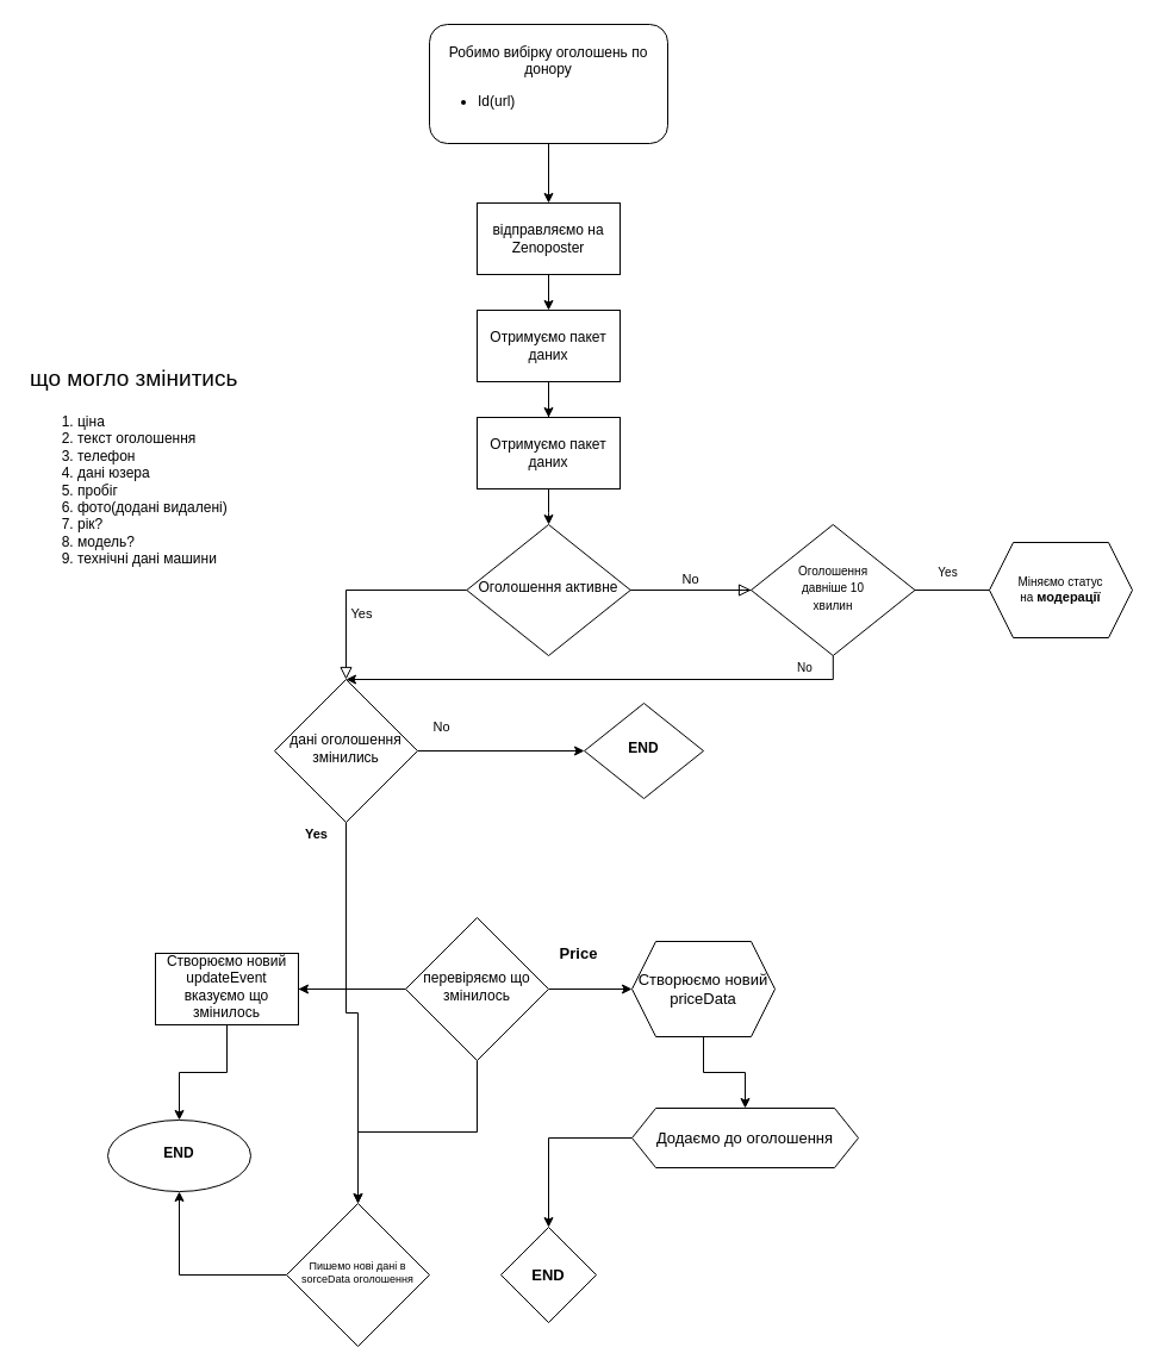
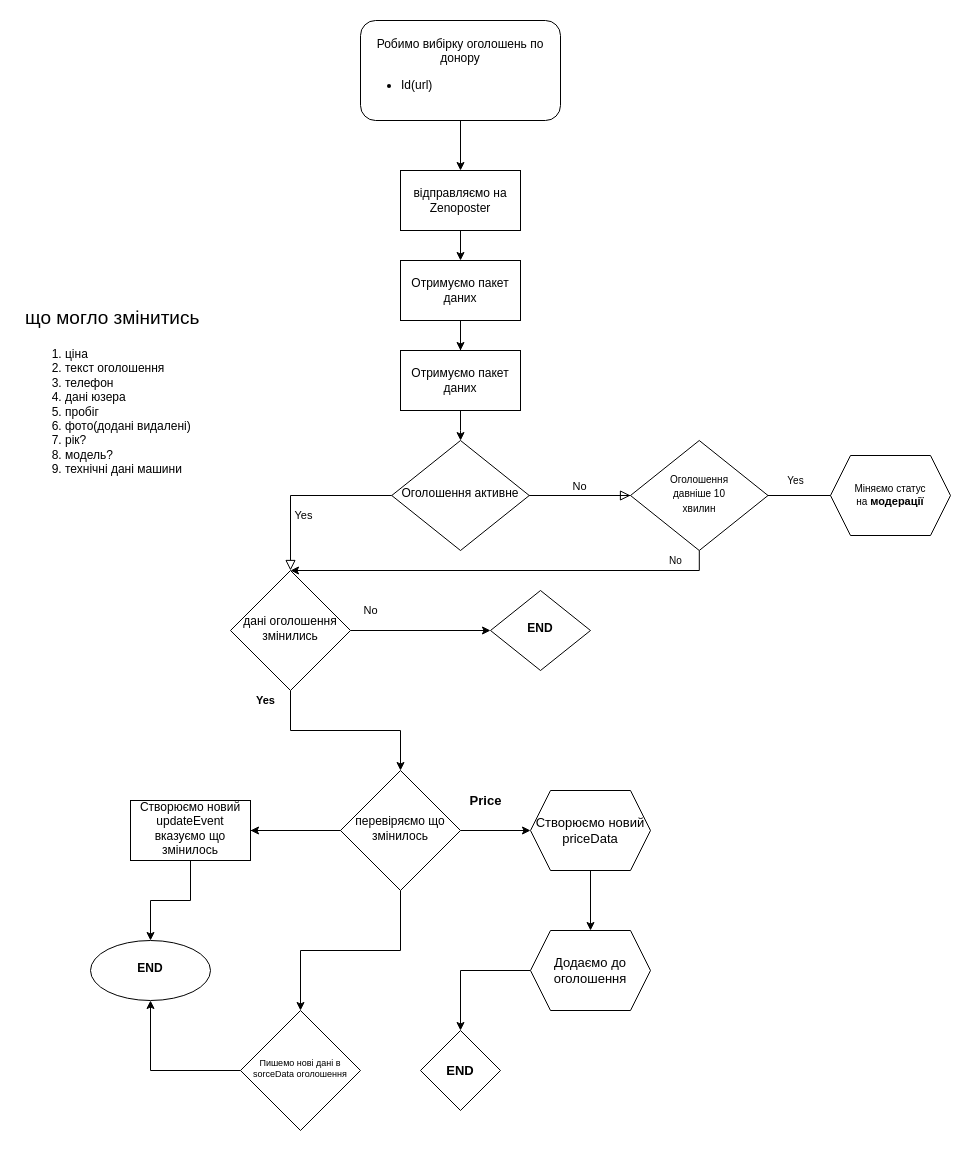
  <mxCell id="0" />
  <mxCell id="1" parent="0" />
  <mxCell id="2" value="" style="edgeStyle=orthogonalEdgeStyle;rounded=0;orthogonalLoop=1;jettySize=auto;html=1;" parent="1" source="3" target="12" edge="1"><mxGeometry relative="1" as="geometry" /></mxCell>
  <mxCell id="3" value="Робимо вибірку оголошень по донору &lt;br&gt;&lt;div align=&quot;justify&quot;&gt;&lt;ul&gt;&lt;li&gt;Id(url)&lt;/li&gt;&lt;/ul&gt;&lt;/div&gt;" style="rounded=1;whiteSpace=wrap;html=1;fontSize=12;glass=0;strokeWidth=1;shadow=0;" parent="1" vertex="1"><mxGeometry x="360" y="20" width="200" height="100" as="geometry" /></mxCell>
  <mxCell id="4" value="Yes" style="rounded=0;html=1;jettySize=auto;orthogonalLoop=1;fontSize=11;endArrow=block;endFill=0;endSize=8;strokeWidth=1;shadow=0;labelBackgroundColor=none;edgeStyle=orthogonalEdgeStyle;" parent="1" source="7" target="10" edge="1"><mxGeometry y="20" relative="1" as="geometry"><mxPoint as="offset" /></mxGeometry></mxCell>
  <mxCell id="5" value="No" style="edgeStyle=orthogonalEdgeStyle;rounded=0;html=1;jettySize=auto;orthogonalLoop=1;fontSize=11;endArrow=block;endFill=0;endSize=8;strokeWidth=1;shadow=0;labelBackgroundColor=none;" parent="1" source="7" edge="1"><mxGeometry y="10" relative="1" as="geometry"><mxPoint as="offset" /><mxPoint x="630" y="495" as="targetPoint" /></mxGeometry></mxCell>
  <mxCell id="6" value="" style="edgeStyle=orthogonalEdgeStyle;rounded=0;orthogonalLoop=1;jettySize=auto;html=1;endArrow=none;" parent="1" source="7" target="18" edge="1"><mxGeometry relative="1" as="geometry" /></mxCell>
  <mxCell id="7" value="Оголошення активне" style="rhombus;whiteSpace=wrap;html=1;shadow=0;fontFamily=Helvetica;fontSize=12;align=center;strokeWidth=1;spacing=6;spacingTop=-4;" parent="1" vertex="1"><mxGeometry x="391.25" y="440" width="137.5" height="110" as="geometry" /></mxCell>
  <mxCell id="8" value="" style="edgeStyle=orthogonalEdgeStyle;rounded=0;orthogonalLoop=1;jettySize=auto;html=1;fontSize=11;" parent="1" source="10" target="22" edge="1"><mxGeometry relative="1" as="geometry" /></mxCell>
- <mxCell id="9" value="" style="edgeStyle=orthogonalEdgeStyle;rounded=0;orthogonalLoop=1;jettySize=auto;html=1;fontSize=11;" parent="1" source="10" target="31" edge="1"><mxGeometry relative="1" as="geometry" /></mxCell>
+ <mxCell id="9" value="" style="edgeStyle=orthogonalEdgeStyle;rounded=0;orthogonalLoop=1;jettySize=auto;html=1;fontSize=11;" parent="1" source="10" target="29" edge="1"><mxGeometry relative="1" as="geometry" /></mxCell>
  <mxCell id="10" value="дані оголошення змінились" style="rhombus;whiteSpace=wrap;html=1;shadow=0;fontFamily=Helvetica;fontSize=12;align=center;strokeWidth=1;spacing=6;spacingTop=-4;" parent="1" vertex="1"><mxGeometry x="230" y="570" width="120" height="120" as="geometry" /></mxCell>
  <mxCell id="11" value="" style="edgeStyle=orthogonalEdgeStyle;rounded=0;orthogonalLoop=1;jettySize=auto;html=1;" parent="1" source="12" target="15" edge="1"><mxGeometry relative="1" as="geometry"><mxPoint x="460" y="250" as="targetPoint" /></mxGeometry></mxCell>
  <mxCell id="12" value="відправляємо на Zenoposter" style="rounded=0;whiteSpace=wrap;html=1;" parent="1" vertex="1"><mxGeometry x="400" y="170" width="120" height="60" as="geometry" /></mxCell>
  <mxCell id="13" value="" style="edgeStyle=orthogonalEdgeStyle;rounded=0;orthogonalLoop=1;jettySize=auto;html=1;startArrow=none;" parent="1" source="42" target="7" edge="1"><mxGeometry relative="1" as="geometry" /></mxCell>
  <mxCell id="14" value="" style="edgeStyle=orthogonalEdgeStyle;rounded=0;orthogonalLoop=1;jettySize=auto;html=1;" parent="1" source="15" target="42" edge="1"><mxGeometry relative="1" as="geometry" /></mxCell>
  <mxCell id="15" value="Отримуємо пакет даних" style="rounded=0;whiteSpace=wrap;html=1;" parent="1" vertex="1"><mxGeometry x="400" y="260" width="120" height="60" as="geometry" /></mxCell>
  <mxCell id="16" value="" style="edgeStyle=orthogonalEdgeStyle;rounded=0;orthogonalLoop=1;jettySize=auto;html=1;fontSize=10;" parent="1" source="18" edge="1"><mxGeometry relative="1" as="geometry"><mxPoint x="847.5" y="495" as="targetPoint" /></mxGeometry></mxCell>
  <mxCell id="17" value="" style="edgeStyle=orthogonalEdgeStyle;rounded=0;orthogonalLoop=1;jettySize=auto;html=1;fontSize=10;" parent="1" source="18" target="10" edge="1"><mxGeometry relative="1" as="geometry"><mxPoint x="290" y="560" as="targetPoint" /><Array as="points"><mxPoint x="699" y="570" /></Array></mxGeometry></mxCell>
  <mxCell id="18" value="&lt;blockquote&gt;&lt;div align=&quot;center&quot;&gt;&lt;font style=&quot;font-size: 10px; line-height: 1;&quot;&gt;Оголошення давніше 10 хвилин&lt;/font&gt;&lt;/div&gt;&lt;/blockquote&gt;" style="rhombus;whiteSpace=wrap;html=1;shadow=0;fontFamily=Helvetica;fontSize=12;align=center;strokeWidth=1;spacing=6;spacingTop=-4;" parent="1" vertex="1"><mxGeometry x="630" y="440" width="137.5" height="110" as="geometry" /></mxCell>
  <mxCell id="19" value="Yes" style="text;html=1;align=center;verticalAlign=middle;resizable=0;points=[];autosize=1;strokeColor=none;fillColor=none;fontSize=10;" parent="1" vertex="1"><mxGeometry x="780" y="470" width="30" height="20" as="geometry" /></mxCell>
  <mxCell id="20" value="&lt;div&gt;No&lt;/div&gt;" style="text;html=1;align=center;verticalAlign=middle;resizable=0;points=[];autosize=1;strokeColor=none;fillColor=none;fontSize=10;" parent="1" vertex="1"><mxGeometry x="660" y="550" width="30" height="20" as="geometry" /></mxCell>
  <mxCell id="21" value="Міняємо статус &lt;br&gt;на &lt;font style=&quot;font-size: 11px;&quot;&gt;&lt;b&gt;модерації&lt;/b&gt;&lt;/font&gt;" style="shape=hexagon;perimeter=hexagonPerimeter2;whiteSpace=wrap;html=1;fixedSize=1;fontSize=10;" parent="1" vertex="1"><mxGeometry x="830" y="455" width="120" height="80" as="geometry" /></mxCell>
  <mxCell id="22" value="&lt;b&gt;END&lt;/b&gt;" style="rhombus;whiteSpace=wrap;html=1;shadow=0;fontFamily=Helvetica;fontSize=12;align=center;strokeWidth=1;spacing=6;spacingTop=-4;" parent="1" vertex="1"><mxGeometry x="490" y="590" width="100" height="80" as="geometry" /></mxCell>
  <mxCell id="23" value="No" style="text;html=1;align=center;verticalAlign=middle;resizable=0;points=[];autosize=1;strokeColor=none;fillColor=none;fontSize=11;" parent="1" vertex="1"><mxGeometry x="355" y="600" width="30" height="20" as="geometry" /></mxCell>
  <mxCell id="24" value="&lt;div&gt;&lt;b&gt;Yes&lt;/b&gt;&lt;/div&gt;" style="text;html=1;align=center;verticalAlign=middle;resizable=0;points=[];autosize=1;strokeColor=none;fillColor=none;fontSize=11;" parent="1" vertex="1"><mxGeometry x="250" y="690" width="30" height="20" as="geometry" /></mxCell>
  <mxCell id="25" value="" style="edgeStyle=orthogonalEdgeStyle;rounded=0;orthogonalLoop=1;jettySize=auto;html=1;fontSize=11;" parent="1" source="29" edge="1"><mxGeometry relative="1" as="geometry"><mxPoint x="150" y="830" as="targetPoint" /></mxGeometry></mxCell>
  <mxCell id="26" value="" style="edgeStyle=orthogonalEdgeStyle;rounded=0;orthogonalLoop=1;jettySize=auto;html=1;fontSize=11;" parent="1" source="29" target="31" edge="1"><mxGeometry relative="1" as="geometry" /></mxCell>
  <mxCell id="27" value="" style="edgeStyle=orthogonalEdgeStyle;rounded=0;orthogonalLoop=1;jettySize=auto;html=1;fontSize=13;" parent="1" source="29" target="39" edge="1"><mxGeometry relative="1" as="geometry" /></mxCell>
  <mxCell id="28" value="" style="edgeStyle=orthogonalEdgeStyle;rounded=0;orthogonalLoop=1;jettySize=auto;html=1;fontSize=9;entryX=0;entryY=0.5;entryDx=0;entryDy=0;" parent="1" source="29" target="34" edge="1"><mxGeometry relative="1" as="geometry"><mxPoint x="430" y="830" as="targetPoint" /></mxGeometry></mxCell>
  <mxCell id="29" value="перевіряємо що змінилось" style="rhombus;whiteSpace=wrap;html=1;shadow=0;fontFamily=Helvetica;fontSize=12;align=center;strokeWidth=1;spacing=6;spacingTop=-4;" parent="1" vertex="1"><mxGeometry x="340" y="770" width="120" height="120" as="geometry" /></mxCell>
  <mxCell id="30" value="" style="edgeStyle=orthogonalEdgeStyle;rounded=0;orthogonalLoop=1;jettySize=auto;html=1;fontSize=9;" parent="1" source="31" target="40" edge="1"><mxGeometry relative="1" as="geometry" /></mxCell>
  <mxCell id="31" value="&lt;div style=&quot;font-size: 9px;&quot;&gt;Пишемо нові дані в sorceData оголошення&lt;/div&gt;" style="rhombus;whiteSpace=wrap;html=1;shadow=0;fontFamily=Helvetica;fontSize=12;align=center;strokeWidth=1;spacing=6;spacingTop=-4;" parent="1" vertex="1"><mxGeometry x="240" y="1010" width="120" height="120" as="geometry" /></mxCell>
  <mxCell id="32" value="&lt;font size=&quot;1&quot;&gt;&lt;b style=&quot;font-size: 13px;&quot;&gt;Price&lt;/b&gt;&lt;/font&gt;" style="text;html=1;align=center;verticalAlign=middle;resizable=0;points=[];autosize=1;strokeColor=none;fillColor=none;fontSize=11;" parent="1" vertex="1"><mxGeometry x="460" y="790" width="50" height="20" as="geometry" /></mxCell>
  <mxCell id="33" value="" style="edgeStyle=orthogonalEdgeStyle;rounded=0;orthogonalLoop=1;jettySize=auto;html=1;fontSize=13;" parent="1" source="34" target="36" edge="1"><mxGeometry relative="1" as="geometry" /></mxCell>
  <mxCell id="34" value="Створюємо новий priceData" style="shape=hexagon;perimeter=hexagonPerimeter2;whiteSpace=wrap;html=1;fixedSize=1;fontSize=13;" parent="1" vertex="1"><mxGeometry x="530" y="790" width="120" height="80" as="geometry" /></mxCell>
  <mxCell id="35" value="" style="edgeStyle=orthogonalEdgeStyle;rounded=0;orthogonalLoop=1;jettySize=auto;html=1;fontSize=13;" parent="1" source="36" target="37" edge="1"><mxGeometry relative="1" as="geometry" /></mxCell>
- <mxCell id="36" value="Додаємо до оголошення" style="shape=hexagon;perimeter=hexagonPerimeter2;whiteSpace=wrap;html=1;fixedSize=1;fontSize=13;" parent="1" vertex="1"><mxGeometry x="530" y="930" width="190" height="50" as="geometry" /></mxCell>
+ <mxCell id="36" value="Додаємо до оголошення" style="shape=hexagon;perimeter=hexagonPerimeter2;whiteSpace=wrap;html=1;fixedSize=1;fontSize=13;" parent="1" vertex="1"><mxGeometry x="530" y="930" width="120" height="80" as="geometry" /></mxCell>
  <mxCell id="37" value="&lt;b&gt;END&lt;/b&gt;" style="rhombus;whiteSpace=wrap;html=1;fontSize=13;" parent="1" vertex="1"><mxGeometry x="420" y="1030" width="80" height="80" as="geometry" /></mxCell>
  <mxCell id="38" value="" style="edgeStyle=orthogonalEdgeStyle;rounded=0;orthogonalLoop=1;jettySize=auto;html=1;fontSize=9;" parent="1" source="39" target="40" edge="1"><mxGeometry relative="1" as="geometry" /></mxCell>
  <mxCell id="39" value="&lt;div&gt;Створюємо новий updateEvent вказуємо що змінилось&lt;/div&gt;" style="whiteSpace=wrap;html=1;shadow=0;strokeWidth=1;spacing=6;spacingTop=-4;" parent="1" vertex="1"><mxGeometry x="130" y="800" width="120" height="60" as="geometry" /></mxCell>
  <mxCell id="40" value="&lt;b&gt;END&lt;/b&gt;" style="ellipse;whiteSpace=wrap;html=1;shadow=0;strokeWidth=1;spacing=6;spacingTop=-4;" parent="1" vertex="1"><mxGeometry x="90" y="940" width="120" height="60" as="geometry" /></mxCell>
  <mxCell id="41" value="&lt;h1&gt;&lt;span style=&quot;font-weight: normal;&quot;&gt;&lt;font style=&quot;font-size: 19px; line-height: 0.5;&quot;&gt;що могло змінитись&lt;/font&gt;&lt;/span&gt;&lt;br&gt;&lt;/h1&gt;&lt;ol&gt;&lt;li&gt;ціна &lt;br&gt;&lt;/li&gt;&lt;li&gt;текст оголошення&lt;/li&gt;&lt;li&gt;телефон&lt;/li&gt;&lt;li&gt;дані юзера&lt;/li&gt;&lt;li&gt;пробіг&lt;/li&gt;&lt;li&gt;фото(додані видалені)&lt;/li&gt;&lt;li&gt;рік?&lt;/li&gt;&lt;li&gt;модель?&lt;/li&gt;&lt;li&gt;технічні дані машини&lt;br&gt;&lt;/li&gt;&lt;/ol&gt;" style="text;html=1;strokeColor=none;fillColor=none;spacing=5;spacingTop=-20;whiteSpace=wrap;overflow=hidden;rounded=0;" parent="1" vertex="1"><mxGeometry x="20" y="296.25" width="190" height="397.5" as="geometry" /></mxCell>
  <mxCell id="42" value="Отримуємо пакет даних" style="rounded=0;whiteSpace=wrap;html=1;" parent="1" vertex="1"><mxGeometry x="400" y="350" width="120" height="60" as="geometry" /></mxCell>
  <mxCell id="43" value="" style="edgeStyle=orthogonalEdgeStyle;rounded=0;orthogonalLoop=1;jettySize=auto;html=1;endArrow=none;" parent="1" source="15" target="42" edge="1"><mxGeometry relative="1" as="geometry"><mxPoint x="460" y="350" as="sourcePoint" /><mxPoint x="460.1" y="440.08" as="targetPoint" /></mxGeometry></mxCell>
